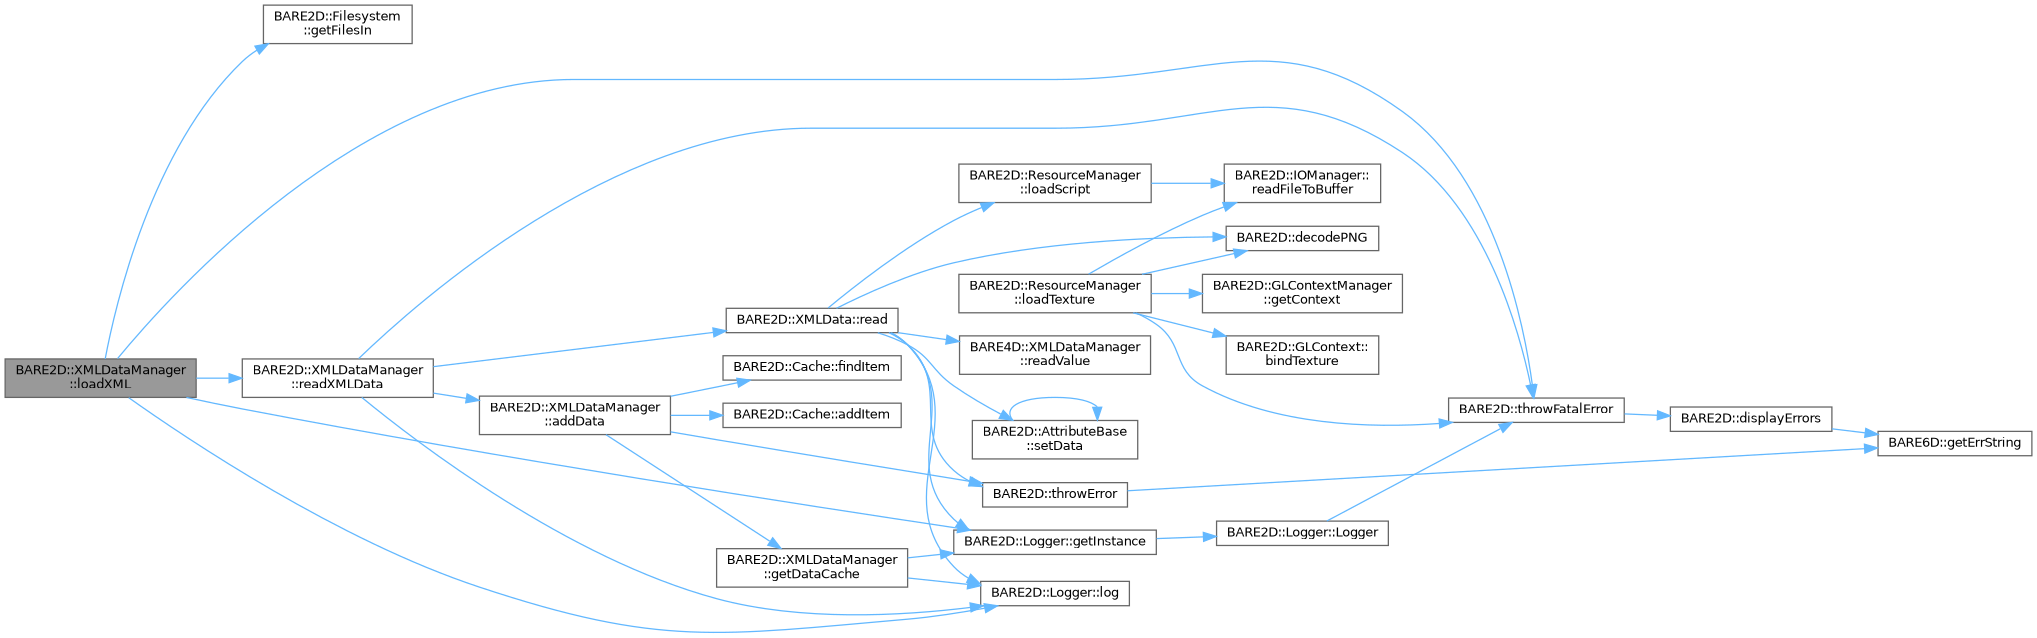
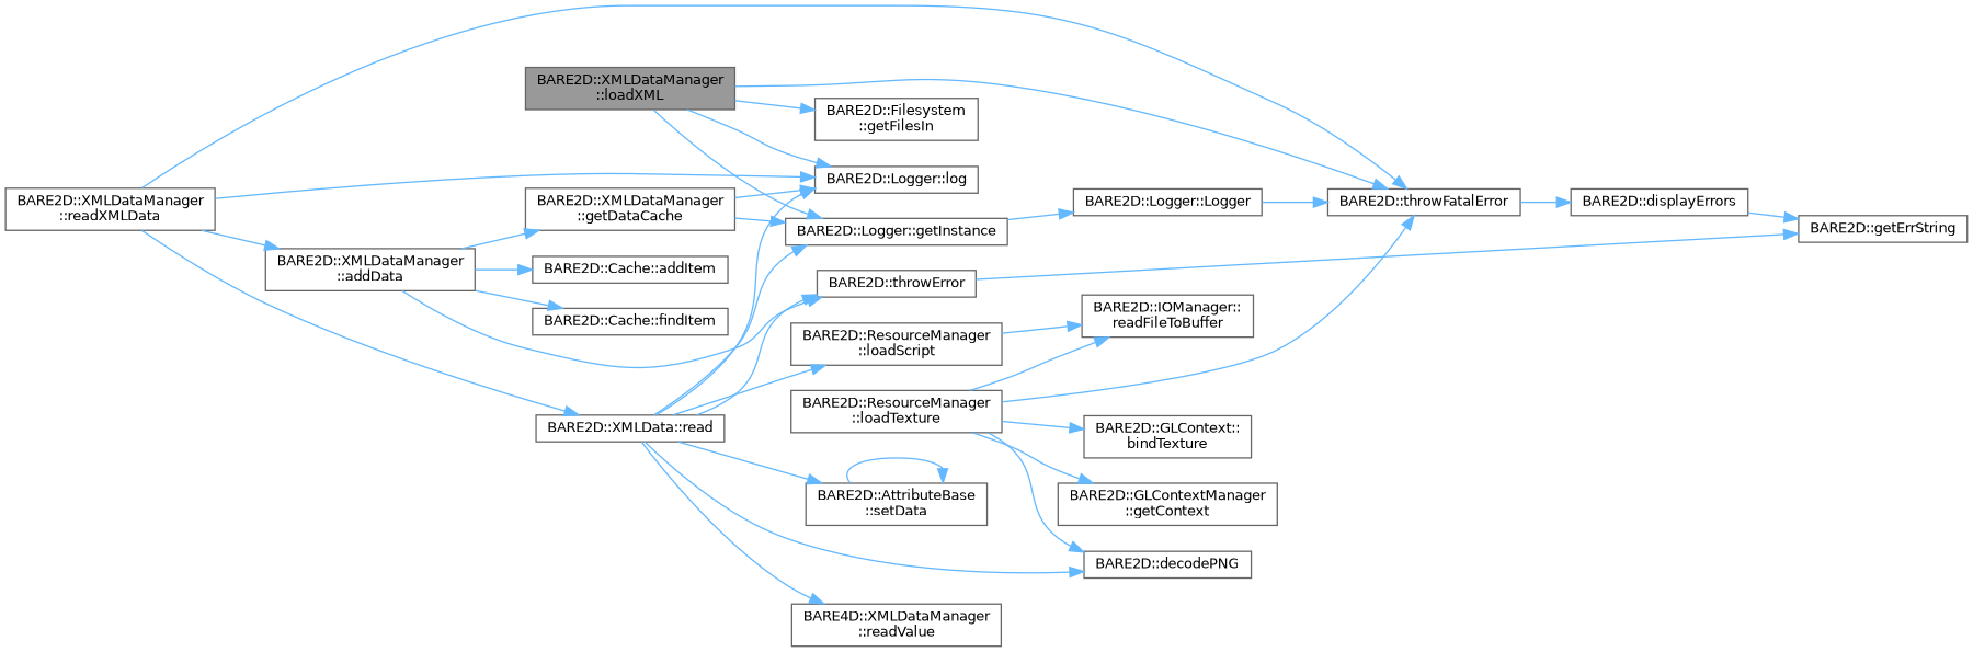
  digraph {
    rankdir=LR
    node [color=grey40 fillcolor=white fontname=Helvetica fontsize=10 shape=box style=filled]
    edge [color=steelblue1 fontname=Helvetica fontsize=10 labelfontname=Helvetica labelfontsize=10 style=solid]
    n1 [color=gray40 fillcolor=grey60 fontcolor=black height=0.2 label="BARE2D::XMLDataManager\l::loadXML" width=0.4]
    n2 [height=0.2 label="BARE2D::Filesystem\l::getFilesIn" width=0.4]
    n3 [height=0.2 label="BARE2D::Logger::getInstance" width=0.4]
    n4 [height=0.2 label="BARE2D::throwFatalError" width=0.4]
    n5 [height=0.2 label="BARE2D::Logger::log" width=0.4]
    n6 [height=0.2 label="BARE2D::XMLDataManager\l::readXMLData" width=0.4]
    n7 [height=0.2 label="BARE2D::Logger::Logger" width=0.4]
    n8 [height=0.2 label="BARE2D::displayErrors" width=0.4]
    n9 [height=0.2 label="BARE2D::XMLDataManager\l::addData" width=0.4]
    n10 [height=0.2 label="BARE2D::XMLData::read" width=0.4]
-   n11 [height=0.2 label="BARE6D::getErrString" width=0.4]
+   n11 [height=0.2 label="BARE2D::getErrString" width=0.4]
    n12 [height=0.2 label="BARE2D::throwError" width=0.4]
    n13 [height=0.2 label="BARE2D::Cache::addItem" width=0.4]
    n14 [height=0.2 label="BARE2D::Cache::findItem" width=0.4]
    n15 [height=0.2 label="BARE2D::XMLDataManager\l::getDataCache" width=0.4]
    n16 [height=0.2 label="BARE2D::ResourceManager\l::loadScript" width=0.4]
    n17 [height=0.2 label="BARE4D::XMLDataManager\l::readValue" width=0.4]
    n18 [height=0.2 label="BARE2D::AttributeBase\l::setData" width=0.4]
    n19 [height=0.2 label="BARE2D::decodePNG" width=0.4]
    n20 [height=0.2 label="BARE2D::IOManager::\lreadFileToBuffer" width=0.4]
    n21 [height=0.2 label="BARE2D::ResourceManager\l::loadTexture" width=0.4]
    n22 [height=0.2 label="BARE2D::GLContext::\lbindTexture" width=0.4]
    n23 [height=0.2 label="BARE2D::GLContextManager\l::getContext" width=0.4]
    n1 -> n2
    n1 -> n3
    n1 -> n4
    n1 -> n5
-   n1 -> n6
    n3 -> n7
    n4 -> n8
    n6 -> n4
    n6 -> n5
    n6 -> n9
    n6 -> n10
    n7 -> n4
    n8 -> n11
    n9 -> n12
    n9 -> n13
    n9 -> n14
    n9 -> n15
    n10 -> n3
    n10 -> n5
    n10 -> n12
    n10 -> n16
    n10 -> n17
    n10 -> n18
    n10 -> n19
    n12 -> n11
    n15 -> n3
    n15 -> n5
    n16 -> n20
    n18 -> n18
    n21 -> n4
    n21 -> n19
    n21 -> n20
    n21 -> n22
    n21 -> n23
  }
